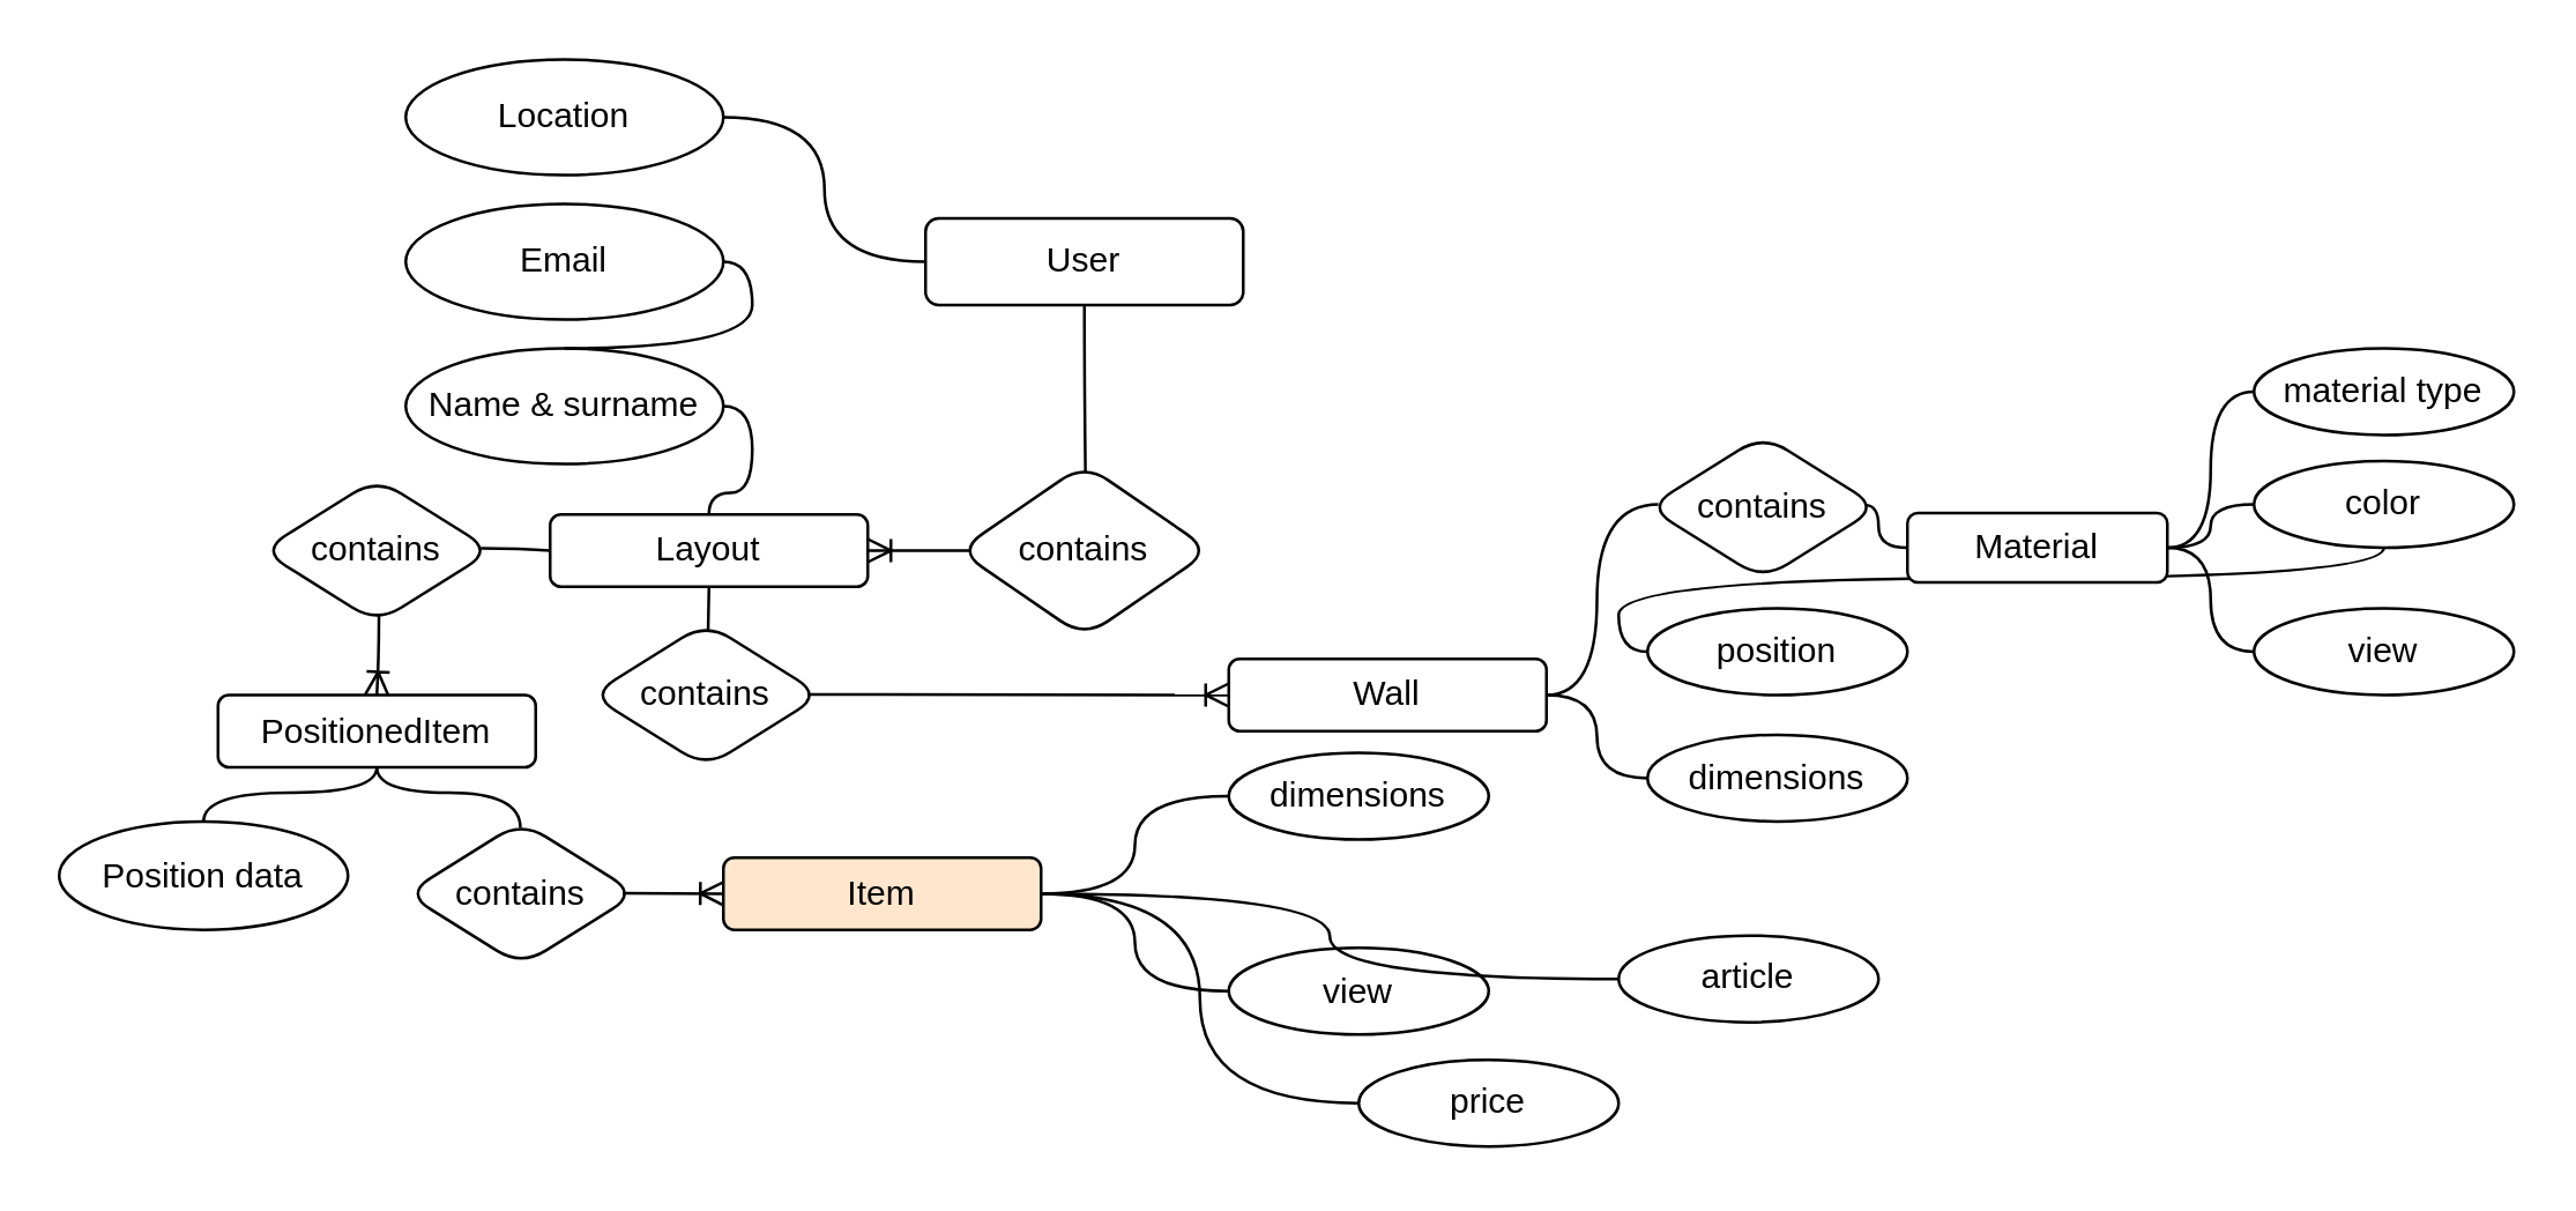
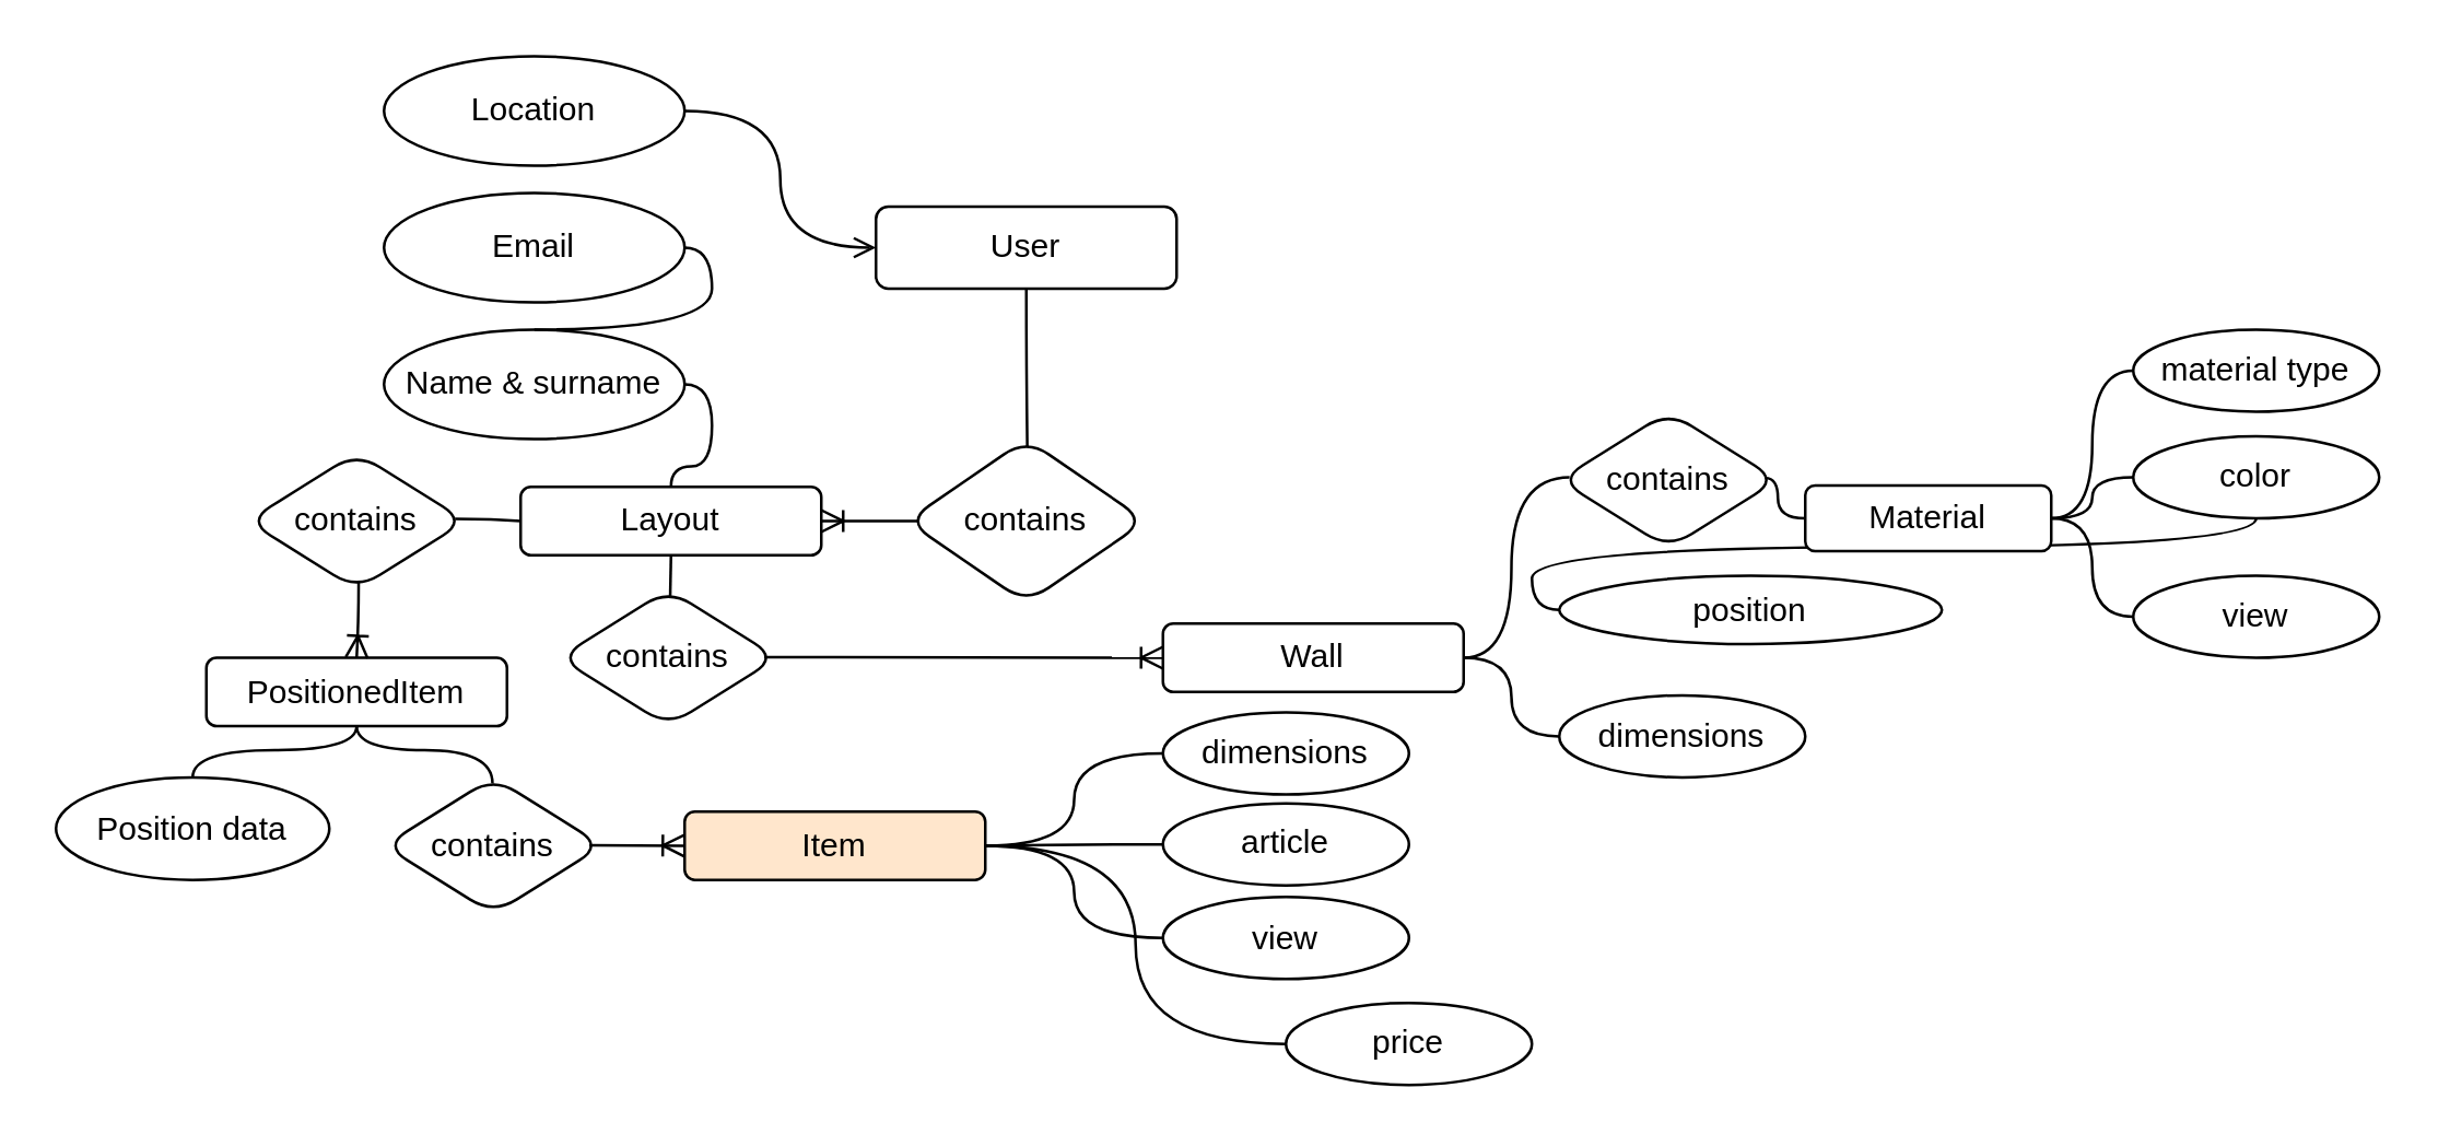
  <mxCell id="0" />
  <mxCell id="1" parent="0" />
  <mxCell id="2" value="User" style="rounded=1;whiteSpace=wrap;html=1;" vertex="1" parent="1"><mxGeometry x="320" y="75" width="110" height="30" as="geometry" /></mxCell>
  <mxCell id="3" value="Location" style="ellipse;whiteSpace=wrap;html=1;" vertex="1" parent="1"><mxGeometry x="140" y="20" width="110" height="40" as="geometry" /></mxCell>
  <mxCell id="4" value="Email" style="ellipse;whiteSpace=wrap;html=1;" vertex="1" parent="1"><mxGeometry x="140" y="70" width="110" height="40" as="geometry" /></mxCell>
  <mxCell id="5" value="Name &amp;amp; surname" style="ellipse;whiteSpace=wrap;html=1;" vertex="1" parent="1"><mxGeometry x="140" y="120" width="110" height="40" as="geometry" /></mxCell>
- <mxCell id="6" value="" style="endArrow=none;html=1;rounded=0;exitX=1;exitY=0.5;exitDx=0;exitDy=0;entryX=0;entryY=0.5;entryDx=0;entryDy=0;edgeStyle=orthogonalEdgeStyle;curved=1;" edge="1" parent="1" source="3" target="2"><mxGeometry width="50" height="50" relative="1" as="geometry"><mxPoint x="400" y="210" as="sourcePoint" /><mxPoint x="450" y="160" as="targetPoint" /></mxGeometry></mxCell>
+ <mxCell id="6" value="" style="endArrow=open;html=1;rounded=0;exitX=1;exitY=0.5;exitDx=0;exitDy=0;entryX=0;entryY=0.5;entryDx=0;entryDy=0;edgeStyle=orthogonalEdgeStyle;curved=1;" edge="1" parent="1" source="3" target="2"><mxGeometry width="50" height="50" relative="1" as="geometry"><mxPoint x="400" y="210" as="sourcePoint" /><mxPoint x="450" y="160" as="targetPoint" /></mxGeometry></mxCell>
  <mxCell id="7" value="" style="endArrow=none;html=1;rounded=0;exitX=1;exitY=0.5;exitDx=0;exitDy=0;edgeStyle=orthogonalEdgeStyle;curved=1;" edge="1" parent="1" source="4" target="5"><mxGeometry width="50" height="50" relative="1" as="geometry"><mxPoint x="260" y="50" as="sourcePoint" /><mxPoint x="300" y="130" as="targetPoint" /></mxGeometry></mxCell>
  <mxCell id="8" value="" style="endArrow=none;html=1;rounded=0;exitX=1;exitY=0.5;exitDx=0;exitDy=0;edgeStyle=orthogonalEdgeStyle;curved=1;" edge="1" parent="1" source="5" target="11"><mxGeometry width="50" height="50" relative="1" as="geometry"><mxPoint x="260" y="100" as="sourcePoint" /><mxPoint x="330" y="115" as="targetPoint" /></mxGeometry></mxCell>
  <mxCell id="9" value="" style="endArrow=none;html=1;rounded=0;exitX=0.5;exitY=1;exitDx=0;exitDy=0;edgeStyle=orthogonalEdgeStyle;curved=1;entryX=0.504;entryY=0.043;entryDx=0;entryDy=0;entryPerimeter=0;" edge="1" parent="1" source="2" target="10"><mxGeometry width="50" height="50" relative="1" as="geometry"><mxPoint x="260" y="100" as="sourcePoint" /><mxPoint x="375" y="180" as="targetPoint" /></mxGeometry></mxCell>
  <mxCell id="10" value="contains" style="rhombus;whiteSpace=wrap;html=1;rounded=1;" vertex="1" parent="1"><mxGeometry x="331.25" y="160" width="87.5" height="60" as="geometry" /></mxCell>
  <mxCell id="11" value="Layout" style="rounded=1;whiteSpace=wrap;html=1;" vertex="1" parent="1"><mxGeometry x="190" y="177.5" width="110" height="25" as="geometry" /></mxCell>
  <mxCell id="12" value="" style="edgeStyle=entityRelationEdgeStyle;fontSize=12;html=1;endArrow=ERoneToMany;rounded=0;exitX=0.049;exitY=0.5;exitDx=0;exitDy=0;exitPerimeter=0;entryX=1;entryY=0.5;entryDx=0;entryDy=0;" edge="1" parent="1" source="10" target="11"><mxGeometry width="100" height="100" relative="1" as="geometry"><mxPoint x="320" y="190" as="sourcePoint" /><mxPoint x="420" y="90" as="targetPoint" /></mxGeometry></mxCell>
  <mxCell id="13" value="contains" style="rhombus;whiteSpace=wrap;html=1;rounded=1;" vertex="1" parent="1"><mxGeometry x="90" y="165" width="80" height="50" as="geometry" /></mxCell>
  <mxCell id="14" value="" style="endArrow=none;html=1;rounded=0;exitX=0.95;exitY=0.483;exitDx=0;exitDy=0;edgeStyle=orthogonalEdgeStyle;curved=1;entryX=0;entryY=0.5;entryDx=0;entryDy=0;exitPerimeter=0;" edge="1" parent="1" source="13" target="11"><mxGeometry width="50" height="50" relative="1" as="geometry"><mxPoint x="385" y="115" as="sourcePoint" /><mxPoint x="385" y="173" as="targetPoint" /></mxGeometry></mxCell>
  <mxCell id="15" value="PositionedItem" style="rounded=1;whiteSpace=wrap;html=1;" vertex="1" parent="1"><mxGeometry x="75" y="240" width="110" height="25" as="geometry" /></mxCell>
  <mxCell id="16" value="" style="edgeStyle=orthogonalEdgeStyle;fontSize=12;html=1;endArrow=ERoneToMany;rounded=0;exitX=0.509;exitY=0.948;exitDx=0;exitDy=0;entryX=0.5;entryY=0;entryDx=0;entryDy=0;curved=1;exitPerimeter=0;" edge="1" parent="1" target="15" source="13"><mxGeometry width="100" height="100" relative="1" as="geometry"><mxPoint x="46" y="190" as="sourcePoint" /><mxPoint x="80" y="220" as="targetPoint" /></mxGeometry></mxCell>
  <mxCell id="17" value="Position data" style="ellipse;whiteSpace=wrap;html=1;" vertex="1" parent="1"><mxGeometry x="20" y="283.75" width="100" height="37.5" as="geometry" /></mxCell>
  <mxCell id="18" value="" style="endArrow=none;html=1;rounded=0;exitX=0.5;exitY=0;exitDx=0;exitDy=0;entryX=0.5;entryY=1;entryDx=0;entryDy=0;edgeStyle=orthogonalEdgeStyle;curved=1;" edge="1" parent="1" source="17" target="15"><mxGeometry width="50" height="50" relative="1" as="geometry"><mxPoint x="-160" y="150" as="sourcePoint" /><mxPoint x="-100" y="190" as="targetPoint" /></mxGeometry></mxCell>
  <mxCell id="19" value="Item" style="rounded=1;whiteSpace=wrap;html=1;fillColor=#ffe6cc;" vertex="1" parent="1"><mxGeometry x="250" y="296.25" width="110" height="25" as="geometry" /></mxCell>
  <mxCell id="20" value="dimensions" style="ellipse;whiteSpace=wrap;html=1;direction=west;" vertex="1" parent="1"><mxGeometry x="425" y="260" width="90" height="30" as="geometry" /></mxCell>
- <mxCell id="21" value="article" style="ellipse;whiteSpace=wrap;html=1;direction=west;" vertex="1" parent="1"><mxGeometry x="560" y="323.25" width="90" height="30" as="geometry" /></mxCell>
+ <mxCell id="21" value="article" style="ellipse;whiteSpace=wrap;html=1;direction=west;" vertex="1" parent="1"><mxGeometry x="425" y="293.25" width="90" height="30" as="geometry" /></mxCell>
  <mxCell id="22" value="view" style="ellipse;whiteSpace=wrap;html=1;direction=west;" vertex="1" parent="1"><mxGeometry x="425" y="327.5" width="90" height="30" as="geometry" /></mxCell>
  <mxCell id="23" value="" style="endArrow=none;html=1;rounded=0;exitX=1;exitY=0.5;exitDx=0;exitDy=0;entryX=1;entryY=0.5;entryDx=0;entryDy=0;edgeStyle=orthogonalEdgeStyle;curved=1;" edge="1" parent="1" source="20" target="19"><mxGeometry width="50" height="50" relative="1" as="geometry"><mxPoint x="760" y="548.75" as="sourcePoint" /><mxPoint x="680" y="428.75" as="targetPoint" /></mxGeometry></mxCell>
  <mxCell id="24" value="" style="endArrow=none;html=1;rounded=0;exitX=1;exitY=0.5;exitDx=0;exitDy=0;entryX=1;entryY=0.5;entryDx=0;entryDy=0;edgeStyle=orthogonalEdgeStyle;curved=1;" edge="1" parent="1" source="21" target="19"><mxGeometry width="50" height="50" relative="1" as="geometry"><mxPoint x="620" y="388.75" as="sourcePoint" /><mxPoint x="680" y="428.75" as="targetPoint" /></mxGeometry></mxCell>
  <mxCell id="25" value="" style="endArrow=none;html=1;rounded=0;exitX=1;exitY=0.5;exitDx=0;exitDy=0;entryX=1;entryY=0.5;entryDx=0;entryDy=0;edgeStyle=orthogonalEdgeStyle;curved=1;" edge="1" parent="1" source="22" target="19"><mxGeometry width="50" height="50" relative="1" as="geometry"><mxPoint x="620" y="438.75" as="sourcePoint" /><mxPoint x="680" y="428.75" as="targetPoint" /></mxGeometry></mxCell>
  <mxCell id="26" value="price" style="ellipse;whiteSpace=wrap;html=1;direction=west;" vertex="1" parent="1"><mxGeometry x="470" y="366.25" width="90" height="30" as="geometry" /></mxCell>
  <mxCell id="27" value="" style="endArrow=none;html=1;rounded=0;exitX=1;exitY=0.5;exitDx=0;exitDy=0;entryX=1;entryY=0.5;entryDx=0;entryDy=0;edgeStyle=orthogonalEdgeStyle;curved=1;" edge="1" parent="1" source="26" target="19"><mxGeometry width="50" height="50" relative="1" as="geometry"><mxPoint x="400" y="464.75" as="sourcePoint" /><mxPoint x="360" y="430.75" as="targetPoint" /></mxGeometry></mxCell>
  <mxCell id="28" value="contains" style="rhombus;whiteSpace=wrap;html=1;rounded=1;" vertex="1" parent="1"><mxGeometry x="140" y="283.75" width="80" height="50" as="geometry" /></mxCell>
  <mxCell id="29" value="" style="edgeStyle=orthogonalEdgeStyle;fontSize=12;html=1;endArrow=ERoneToMany;rounded=0;exitX=0.939;exitY=0.496;exitDx=0;exitDy=0;entryX=0;entryY=0.5;entryDx=0;entryDy=0;curved=1;exitPerimeter=0;" edge="1" parent="1" source="28" target="19"><mxGeometry width="100" height="100" relative="1" as="geometry"><mxPoint x="141" y="222" as="sourcePoint" /><mxPoint x="140" y="250" as="targetPoint" /></mxGeometry></mxCell>
  <mxCell id="30" value="" style="endArrow=none;html=1;rounded=0;exitX=0.496;exitY=0.044;exitDx=0;exitDy=0;entryX=0.5;entryY=1;entryDx=0;entryDy=0;edgeStyle=orthogonalEdgeStyle;curved=1;exitPerimeter=0;" edge="1" parent="1" source="28" target="15"><mxGeometry width="50" height="50" relative="1" as="geometry"><mxPoint x="80" y="294" as="sourcePoint" /><mxPoint x="140" y="275" as="targetPoint" /></mxGeometry></mxCell>
  <mxCell id="31" value="contains" style="rhombus;whiteSpace=wrap;html=1;rounded=1;" vertex="1" parent="1"><mxGeometry x="204" y="215" width="80" height="50" as="geometry" /></mxCell>
  <mxCell id="32" value="" style="endArrow=none;html=1;rounded=0;exitX=0.509;exitY=0.048;exitDx=0;exitDy=0;edgeStyle=orthogonalEdgeStyle;curved=1;entryX=0.5;entryY=1;entryDx=0;entryDy=0;exitPerimeter=0;" edge="1" parent="1" source="31" target="11"><mxGeometry width="50" height="50" relative="1" as="geometry"><mxPoint x="176" y="199" as="sourcePoint" /><mxPoint x="200" y="200" as="targetPoint" /></mxGeometry></mxCell>
  <mxCell id="33" value="" style="edgeStyle=orthogonalEdgeStyle;fontSize=12;html=1;endArrow=ERoneToMany;rounded=0;exitX=0.939;exitY=0.496;exitDx=0;exitDy=0;curved=1;exitPerimeter=0;entryX=0;entryY=0.5;entryDx=0;entryDy=0;" edge="1" parent="1" source="31" target="34"><mxGeometry width="100" height="100" relative="1" as="geometry"><mxPoint x="141" y="222" as="sourcePoint" /><mxPoint x="440" y="240" as="targetPoint" /></mxGeometry></mxCell>
  <mxCell id="34" value="Wall" style="rounded=1;whiteSpace=wrap;html=1;" vertex="1" parent="1"><mxGeometry x="425" y="227.5" width="110" height="25" as="geometry" /></mxCell>
  <mxCell id="35" value="" style="endArrow=none;html=1;rounded=0;exitX=0.047;exitY=0.479;exitDx=0;exitDy=0;entryX=1;entryY=0.5;entryDx=0;entryDy=0;edgeStyle=orthogonalEdgeStyle;curved=1;exitPerimeter=0;" edge="1" parent="1" source="40" target="34"><mxGeometry width="50" height="50" relative="1" as="geometry"><mxPoint x="570" y="180" as="sourcePoint" /><mxPoint x="370" y="319" as="targetPoint" /></mxGeometry></mxCell>
- <mxCell id="36" value="position" style="ellipse;whiteSpace=wrap;html=1;direction=west;" vertex="1" parent="1"><mxGeometry x="570" y="210" width="90" height="30" as="geometry" /></mxCell>
+ <mxCell id="36" value="position" style="ellipse;whiteSpace=wrap;html=1;direction=west;" vertex="1" parent="1"><mxGeometry x="570" y="210" width="140" height="25" as="geometry" /></mxCell>
  <mxCell id="37" value="" style="endArrow=none;html=1;rounded=0;exitX=1;exitY=0.5;exitDx=0;exitDy=0;edgeStyle=orthogonalEdgeStyle;curved=1;" edge="1" parent="1" source="36" target="44"><mxGeometry width="50" height="50" relative="1" as="geometry"><mxPoint x="580" y="190" as="sourcePoint" /><mxPoint x="545" y="250" as="targetPoint" /></mxGeometry></mxCell>
  <mxCell id="38" value="dimensions" style="ellipse;whiteSpace=wrap;html=1;direction=west;" vertex="1" parent="1"><mxGeometry x="570" y="253.75" width="90" height="30" as="geometry" /></mxCell>
  <mxCell id="39" value="" style="endArrow=none;html=1;rounded=0;exitX=1;exitY=0.5;exitDx=0;exitDy=0;entryX=1;entryY=0.5;entryDx=0;entryDy=0;edgeStyle=orthogonalEdgeStyle;curved=1;" edge="1" parent="1" source="38" target="34"><mxGeometry width="50" height="50" relative="1" as="geometry"><mxPoint x="580" y="235" as="sourcePoint" /><mxPoint x="545" y="250" as="targetPoint" /></mxGeometry></mxCell>
  <mxCell id="40" value="contains" style="rhombus;whiteSpace=wrap;html=1;rounded=1;" vertex="1" parent="1"><mxGeometry x="570" y="150" width="80" height="50" as="geometry" /></mxCell>
  <mxCell id="41" value="" style="endArrow=none;html=1;rounded=0;entryX=0.942;entryY=0.485;entryDx=0;entryDy=0;edgeStyle=orthogonalEdgeStyle;curved=1;entryPerimeter=0;exitX=0;exitY=0.5;exitDx=0;exitDy=0;" edge="1" parent="1" source="42" target="40"><mxGeometry width="50" height="50" relative="1" as="geometry"><mxPoint x="690" y="180" as="sourcePoint" /><mxPoint x="545" y="250" as="targetPoint" /></mxGeometry></mxCell>
  <mxCell id="42" value="Material" style="rounded=1;whiteSpace=wrap;html=1;" vertex="1" parent="1"><mxGeometry x="660" y="177" width="90" height="24" as="geometry" /></mxCell>
  <mxCell id="43" value="material type" style="ellipse;whiteSpace=wrap;html=1;direction=west;" vertex="1" parent="1"><mxGeometry x="780" y="120" width="90" height="30" as="geometry" /></mxCell>
  <mxCell id="44" value="color" style="ellipse;whiteSpace=wrap;html=1;direction=west;" vertex="1" parent="1"><mxGeometry x="780" y="159" width="90" height="30" as="geometry" /></mxCell>
  <mxCell id="45" value="view" style="ellipse;whiteSpace=wrap;html=1;direction=west;" vertex="1" parent="1"><mxGeometry x="780" y="210" width="90" height="30" as="geometry" /></mxCell>
  <mxCell id="46" value="" style="endArrow=none;html=1;rounded=0;exitX=1;exitY=0.5;exitDx=0;exitDy=0;entryX=1;entryY=0.5;entryDx=0;entryDy=0;edgeStyle=orthogonalEdgeStyle;curved=1;" edge="1" parent="1" source="44" target="42"><mxGeometry width="50" height="50" relative="1" as="geometry"><mxPoint x="580" y="235" as="sourcePoint" /><mxPoint x="545" y="250" as="targetPoint" /></mxGeometry></mxCell>
  <mxCell id="47" value="" style="endArrow=none;html=1;rounded=0;exitX=1;exitY=0.5;exitDx=0;exitDy=0;entryX=1;entryY=0.5;entryDx=0;entryDy=0;edgeStyle=orthogonalEdgeStyle;curved=1;" edge="1" parent="1" source="43" target="42"><mxGeometry width="50" height="50" relative="1" as="geometry"><mxPoint x="584" y="184" as="sourcePoint" /><mxPoint x="545" y="250" as="targetPoint" /></mxGeometry></mxCell>
  <mxCell id="48" value="" style="endArrow=none;html=1;rounded=0;exitX=1;exitY=0.5;exitDx=0;exitDy=0;entryX=1;entryY=0.5;entryDx=0;entryDy=0;edgeStyle=orthogonalEdgeStyle;curved=1;" edge="1" parent="1" source="45" target="42"><mxGeometry width="50" height="50" relative="1" as="geometry"><mxPoint x="790" y="184" as="sourcePoint" /><mxPoint x="760" y="184" as="targetPoint" /></mxGeometry></mxCell>
